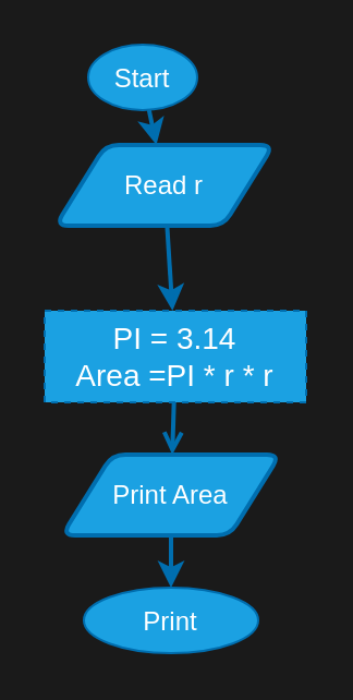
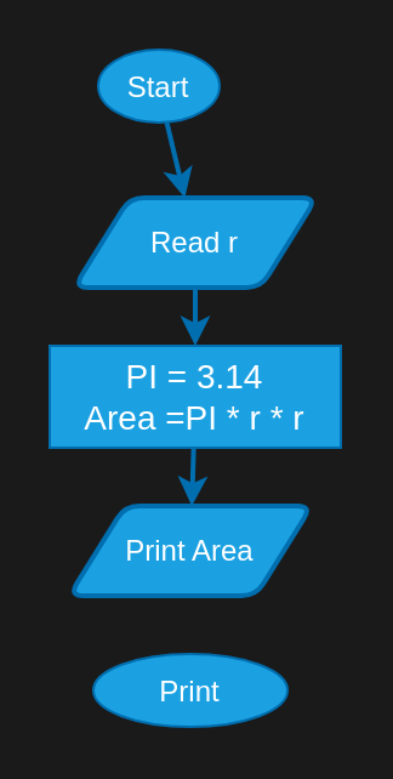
  <mxCell id="0" />
  <mxCell id="1" parent="0" />
  <mxCell id="2" value="" style="edgeStyle=none;html=1;strokeWidth=2;fillColor=#1ba1e2;strokeColor=#006EAF;" edge="1" parent="1" source="3" target="5"><mxGeometry relative="1" as="geometry" /></mxCell>
  <mxCell id="3" value="Start" style="ellipse;fillColor=#1ba1e2;fontColor=#ffffff;strokeColor=#006EAF;" vertex="1" parent="1"><mxGeometry x="40" y="20" width="50" height="30" as="geometry" /></mxCell>
  <mxCell id="4" value="" style="edgeStyle=none;html=1;strokeWidth=2;fillColor=#1ba1e2;strokeColor=#006EAF;" edge="1" parent="1" source="5" target="7"><mxGeometry relative="1" as="geometry" /></mxCell>
- <mxCell id="5" value="Read r" style="shape=parallelogram;html=1;strokeWidth=2;perimeter=parallelogramPerimeter;whiteSpace=wrap;rounded=1;arcSize=12;size=0.23;fillColor=#1ba1e2;fontColor=#ffffff;strokeColor=#006EAF;" vertex="1" parent="1"><mxGeometry x="25" y="66" width="100" height="37" as="geometry" /></mxCell>
- <mxCell id="6" value="" style="edgeStyle=none;html=1;strokeWidth=2;fontSize=14;fillColor=#1ba1e2;strokeColor=#006EAF;endArrow=open;" edge="1" parent="1" source="7" target="9"><mxGeometry relative="1" as="geometry" /></mxCell>
- <mxCell id="7" value="&lt;font style=&quot;font-size: 14px;&quot;&gt;PI = 3.14&lt;br&gt;Area =PI * r * r&lt;/font&gt;" style="whiteSpace=wrap;html=1;fillColor=#1ba1e2;fontColor=#ffffff;strokeColor=#006EAF;dashed=1;" vertex="1" parent="1"><mxGeometry x="20" y="142" width="120" height="42" as="geometry" /></mxCell>
- <mxCell id="8" value="" style="edgeStyle=none;html=1;strokeWidth=2;fontSize=14;fillColor=#1ba1e2;strokeColor=#006EAF;" edge="1" parent="1" source="9" target="10"><mxGeometry relative="1" as="geometry" /></mxCell>
+ <mxCell id="5" value="Read r" style="shape=parallelogram;html=1;strokeWidth=2;perimeter=parallelogramPerimeter;whiteSpace=wrap;rounded=1;arcSize=12;size=0.23;fillColor=#1ba1e2;fontColor=#ffffff;strokeColor=#006EAF;" vertex="1" parent="1"><mxGeometry x="30" y="81" width="100" height="37" as="geometry" /></mxCell>
+ <mxCell id="6" value="" style="edgeStyle=none;html=1;strokeWidth=2;fontSize=14;fillColor=#1ba1e2;strokeColor=#006EAF;" edge="1" parent="1" source="7" target="9"><mxGeometry relative="1" as="geometry" /></mxCell>
+ <mxCell id="7" value="&lt;font style=&quot;font-size: 14px;&quot;&gt;PI = 3.14&lt;br&gt;Area =PI * r * r&lt;/font&gt;" style="whiteSpace=wrap;html=1;fillColor=#1ba1e2;fontColor=#ffffff;strokeColor=#006EAF;" vertex="1" parent="1"><mxGeometry x="20" y="142" width="120" height="42" as="geometry" /></mxCell>
  <mxCell id="9" value="Print Area" style="shape=parallelogram;html=1;strokeWidth=2;perimeter=parallelogramPerimeter;whiteSpace=wrap;rounded=1;arcSize=12;size=0.23;fillColor=#1ba1e2;fontColor=#ffffff;strokeColor=#006EAF;" vertex="1" parent="1"><mxGeometry x="28" y="208" width="100" height="37" as="geometry" /></mxCell>
  <mxCell id="10" value="Print" style="ellipse;fillColor=#1ba1e2;fontColor=#ffffff;strokeColor=#006EAF;" vertex="1" parent="1"><mxGeometry x="38" y="269" width="80" height="30" as="geometry" /></mxCell>
